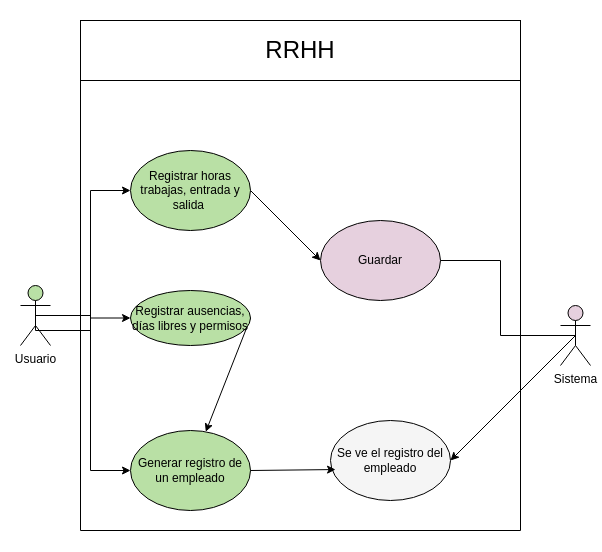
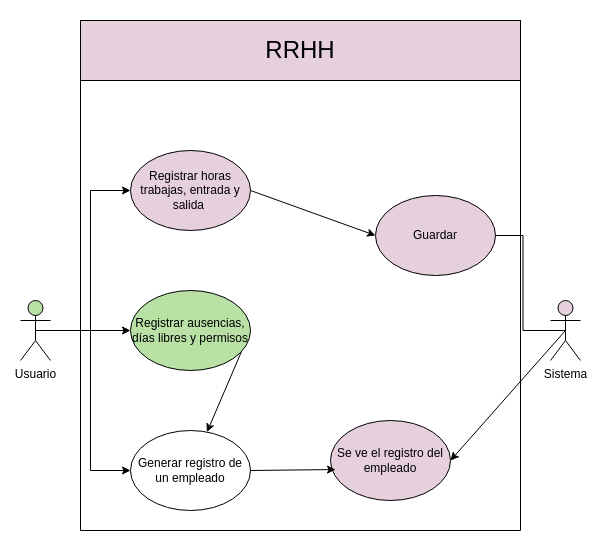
  <mxCell id="0" />
  <mxCell id="1" parent="0" />
  <mxCell id="2" style="edgeStyle=orthogonalEdgeStyle;rounded=0;orthogonalLoop=1;jettySize=auto;html=1;exitX=0.5;exitY=0.5;exitDx=0;exitDy=0;exitPerimeter=0;" edge="1" parent="1" source="5" target="8"><mxGeometry relative="1" as="geometry"><Array as="points"><mxPoint x="90" y="330" /><mxPoint x="90" y="190" /></Array></mxGeometry></mxCell>
  <mxCell id="3" style="edgeStyle=orthogonalEdgeStyle;rounded=0;orthogonalLoop=1;jettySize=auto;html=1;exitX=0.5;exitY=0.5;exitDx=0;exitDy=0;exitPerimeter=0;entryX=0;entryY=0.5;entryDx=0;entryDy=0;" edge="1" parent="1" source="5" target="10"><mxGeometry relative="1" as="geometry" /></mxCell>
  <mxCell id="4" style="edgeStyle=orthogonalEdgeStyle;rounded=0;orthogonalLoop=1;jettySize=auto;html=1;exitX=0.5;exitY=0.5;exitDx=0;exitDy=0;exitPerimeter=0;entryX=0;entryY=0.5;entryDx=0;entryDy=0;" edge="1" parent="1" source="5" target="12"><mxGeometry relative="1" as="geometry" /></mxCell>
- <mxCell id="5" value="Usuario" style="shape=umlActor;verticalLabelPosition=bottom;verticalAlign=top;html=1;outlineConnect=0;fillColor=#B9E0A5;" vertex="1" parent="1"><mxGeometry x="20" y="285" width="30" height="60" as="geometry" /></mxCell>
+ <mxCell id="5" value="Usuario" style="shape=umlActor;verticalLabelPosition=bottom;verticalAlign=top;html=1;outlineConnect=0;fillColor=#B9E0A5;" vertex="1" parent="1"><mxGeometry x="20" y="300" width="30" height="60" as="geometry" /></mxCell>
  <mxCell id="6" value="" style="swimlane;startSize=0;" vertex="1" parent="1"><mxGeometry x="80" y="80" width="440" height="450" as="geometry" /></mxCell>
  <mxCell id="7" style="rounded=0;orthogonalLoop=1;jettySize=auto;html=1;exitX=1;exitY=0.5;exitDx=0;exitDy=0;entryX=0;entryY=0.5;entryDx=0;entryDy=0;" edge="1" parent="6" source="8" target="11"><mxGeometry relative="1" as="geometry" /></mxCell>
- <mxCell id="8" value="Registrar horas trabajas, entrada y salida&amp;nbsp;" style="ellipse;whiteSpace=wrap;html=1;fillColor=#B9E0A5;" vertex="1" parent="6"><mxGeometry x="50" y="70" width="120" height="80" as="geometry" /></mxCell>
+ <mxCell id="8" value="Registrar horas trabajas, entrada y salida&amp;nbsp;" style="ellipse;whiteSpace=wrap;html=1;fillColor=#e6d0de;" vertex="1" parent="6"><mxGeometry x="50" y="70" width="120" height="80" as="geometry" /></mxCell>
  <mxCell id="9" style="rounded=0;orthogonalLoop=1;jettySize=auto;html=1;exitX=1;exitY=0.5;exitDx=0;exitDy=0;" edge="1" parent="6" source="10" target="12"><mxGeometry relative="1" as="geometry" /></mxCell>
- <mxCell id="10" value="Registrar ausencias, días libres y permisos" style="ellipse;whiteSpace=wrap;html=1;fillColor=#B9E0A5;" vertex="1" parent="6"><mxGeometry x="50" y="210" width="120" height="55" as="geometry" /></mxCell>
- <mxCell id="11" value="Guardar" style="ellipse;whiteSpace=wrap;html=1;fillColor=#E6D0DE;" vertex="1" parent="6"><mxGeometry x="240" y="140" width="120" height="80" as="geometry" /></mxCell>
- <mxCell id="12" value="Generar registro de un empleado" style="ellipse;whiteSpace=wrap;html=1;fillColor=#B9E0A5;" vertex="1" parent="6"><mxGeometry x="50" y="350" width="120" height="80" as="geometry" /></mxCell>
- <mxCell id="13" value="Se ve el registro del empleado" style="ellipse;whiteSpace=wrap;html=1;fillColor=#f5f5f5;" vertex="1" parent="6"><mxGeometry x="250" y="340" width="120" height="80" as="geometry" /></mxCell>
+ <mxCell id="10" value="Registrar ausencias, días libres y permisos" style="ellipse;whiteSpace=wrap;html=1;fillColor=#B9E0A5;" vertex="1" parent="6"><mxGeometry x="50" y="210" width="120" height="80" as="geometry" /></mxCell>
+ <mxCell id="11" value="Guardar" style="ellipse;whiteSpace=wrap;html=1;fillColor=#E6D0DE;" vertex="1" parent="6"><mxGeometry x="295" y="115" width="120" height="80" as="geometry" /></mxCell>
+ <mxCell id="12" value="Generar registro de un empleado" style="ellipse;whiteSpace=wrap;html=1;fillColor=#ffffff;" vertex="1" parent="6"><mxGeometry x="50" y="350" width="120" height="80" as="geometry" /></mxCell>
+ <mxCell id="13" value="Se ve el registro del empleado" style="ellipse;whiteSpace=wrap;html=1;fillColor=#E6D0DE;" vertex="1" parent="6"><mxGeometry x="250" y="340" width="120" height="80" as="geometry" /></mxCell>
  <mxCell id="14" style="rounded=0;orthogonalLoop=1;jettySize=auto;html=1;exitX=1;exitY=0.5;exitDx=0;exitDy=0;entryX=0.042;entryY=0.613;entryDx=0;entryDy=0;entryPerimeter=0;" edge="1" parent="6" source="12" target="13"><mxGeometry relative="1" as="geometry" /></mxCell>
  <mxCell id="15" style="edgeStyle=orthogonalEdgeStyle;rounded=0;orthogonalLoop=1;jettySize=auto;html=1;exitX=0.5;exitY=0.5;exitDx=0;exitDy=0;exitPerimeter=0;entryX=1;entryY=0.5;entryDx=0;entryDy=0;endArrow=none;" edge="1" parent="1" source="17" target="11"><mxGeometry relative="1" as="geometry" /></mxCell>
  <mxCell id="16" style="rounded=0;orthogonalLoop=1;jettySize=auto;html=1;exitX=0.5;exitY=0.5;exitDx=0;exitDy=0;exitPerimeter=0;entryX=1;entryY=0.5;entryDx=0;entryDy=0;" edge="1" parent="1" source="17" target="13"><mxGeometry relative="1" as="geometry" /></mxCell>
- <mxCell id="17" value="Sistema" style="shape=umlActor;verticalLabelPosition=bottom;verticalAlign=top;html=1;outlineConnect=0;fillColor=#E6D0DE;" vertex="1" parent="1"><mxGeometry x="560" y="305" width="30" height="60" as="geometry" /></mxCell>
- <mxCell id="18" value="&lt;font style=&quot;font-size: 24px;&quot;&gt;RRHH&lt;/font&gt;" style="rounded=0;whiteSpace=wrap;html=1;" vertex="1" parent="1"><mxGeometry x="80" y="20" width="440" height="60" as="geometry" /></mxCell>
+ <mxCell id="17" value="Sistema" style="shape=umlActor;verticalLabelPosition=bottom;verticalAlign=top;html=1;outlineConnect=0;fillColor=#E6D0DE;" vertex="1" parent="1"><mxGeometry x="550" y="300" width="30" height="60" as="geometry" /></mxCell>
+ <mxCell id="18" value="&lt;font style=&quot;font-size: 24px;&quot;&gt;RRHH&lt;/font&gt;" style="rounded=0;whiteSpace=wrap;html=1;fillColor=#e6d0de;" vertex="1" parent="1"><mxGeometry x="80" y="20" width="440" height="60" as="geometry" /></mxCell>
